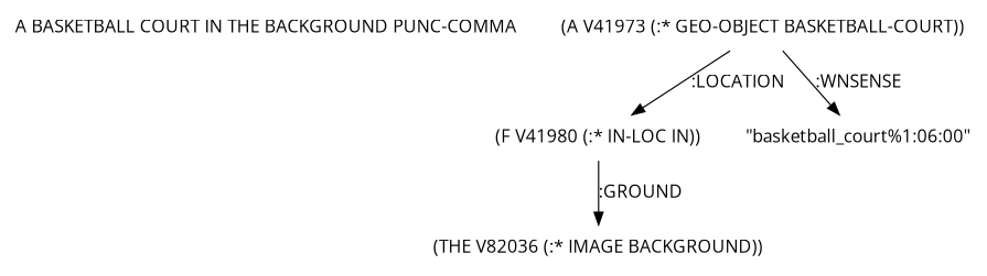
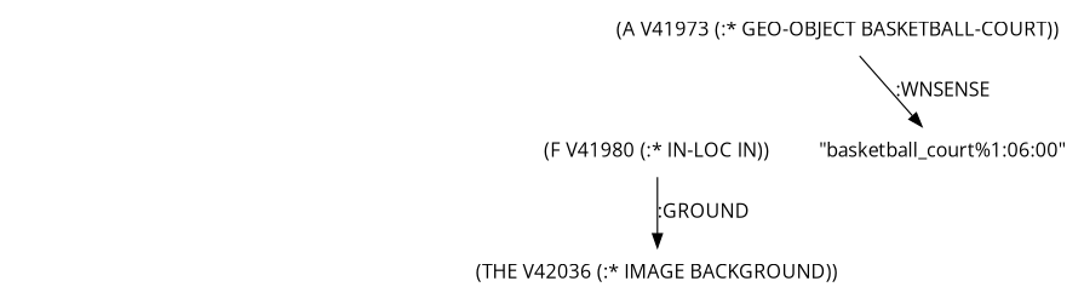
  digraph {
    fontname="Open Sans"
    node [fontname="Open Sans" shape=none]
    edge [fontname="Open Sans"]
-   "A BASKETBALL COURT IN THE BACKGROUND PUNC-COMMA"
    n2 [label="(A V41973 (:* GEO-OBJECT BASKETBALL-COURT))"]
    n3 [label="(F V41980 (:* IN-LOC IN))"]
    n4 [label="\"basketball_court%1:06:00\""]
-   n5 [label="(THE V82036 (:* IMAGE BACKGROUND))"]
-   n2 -> n3 [label=":LOCATION"]
+   n5 [label="(THE V42036 (:* IMAGE BACKGROUND))"]
    n2 -> n4 [label=":WNSENSE"]
    n3 -> n5 [label=":GROUND"]
  }
